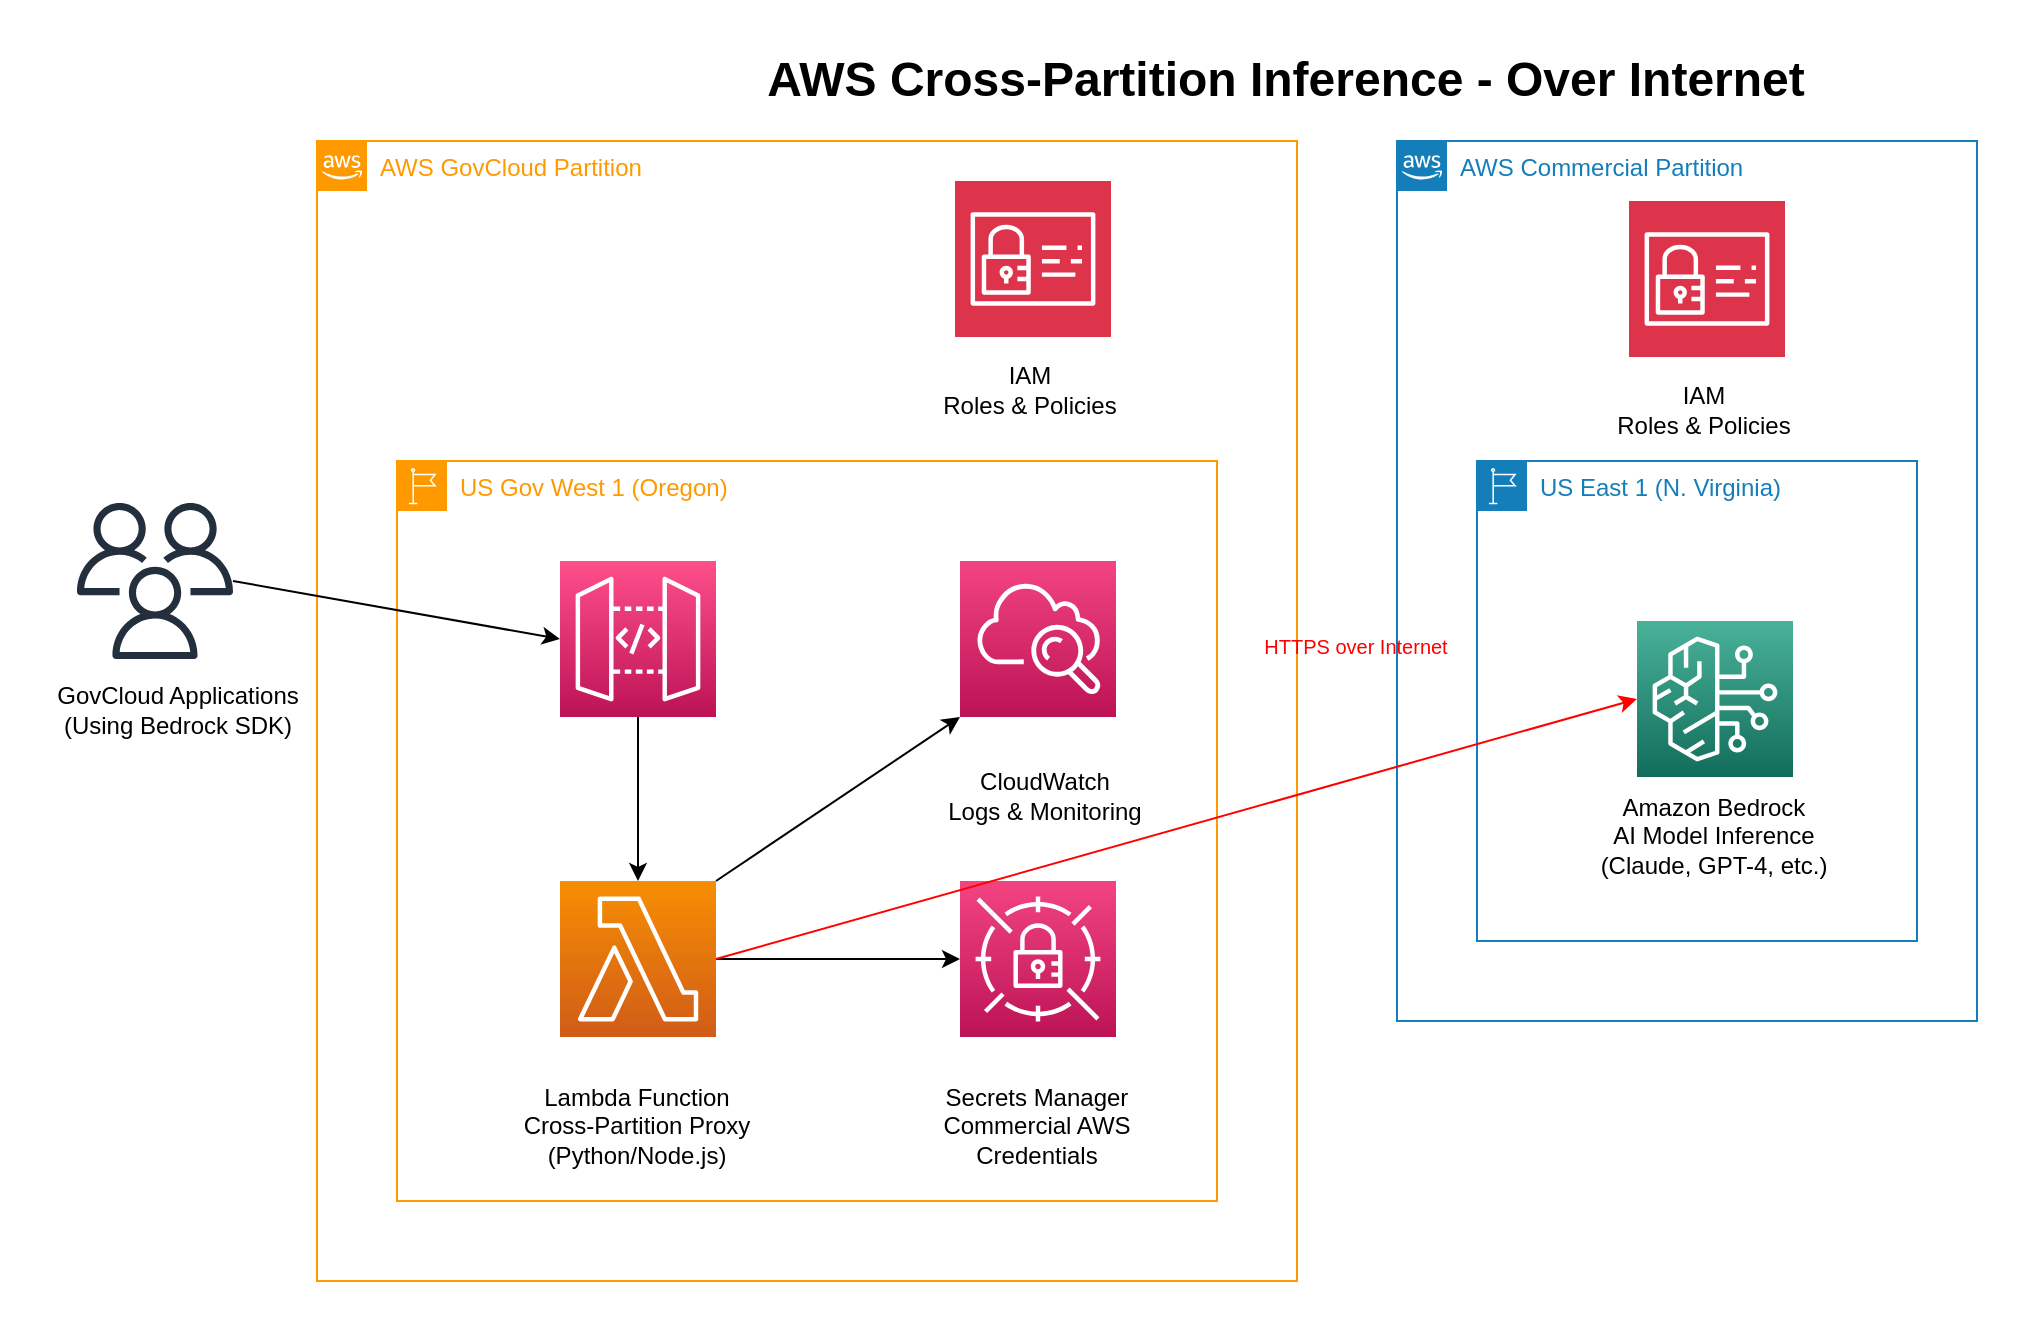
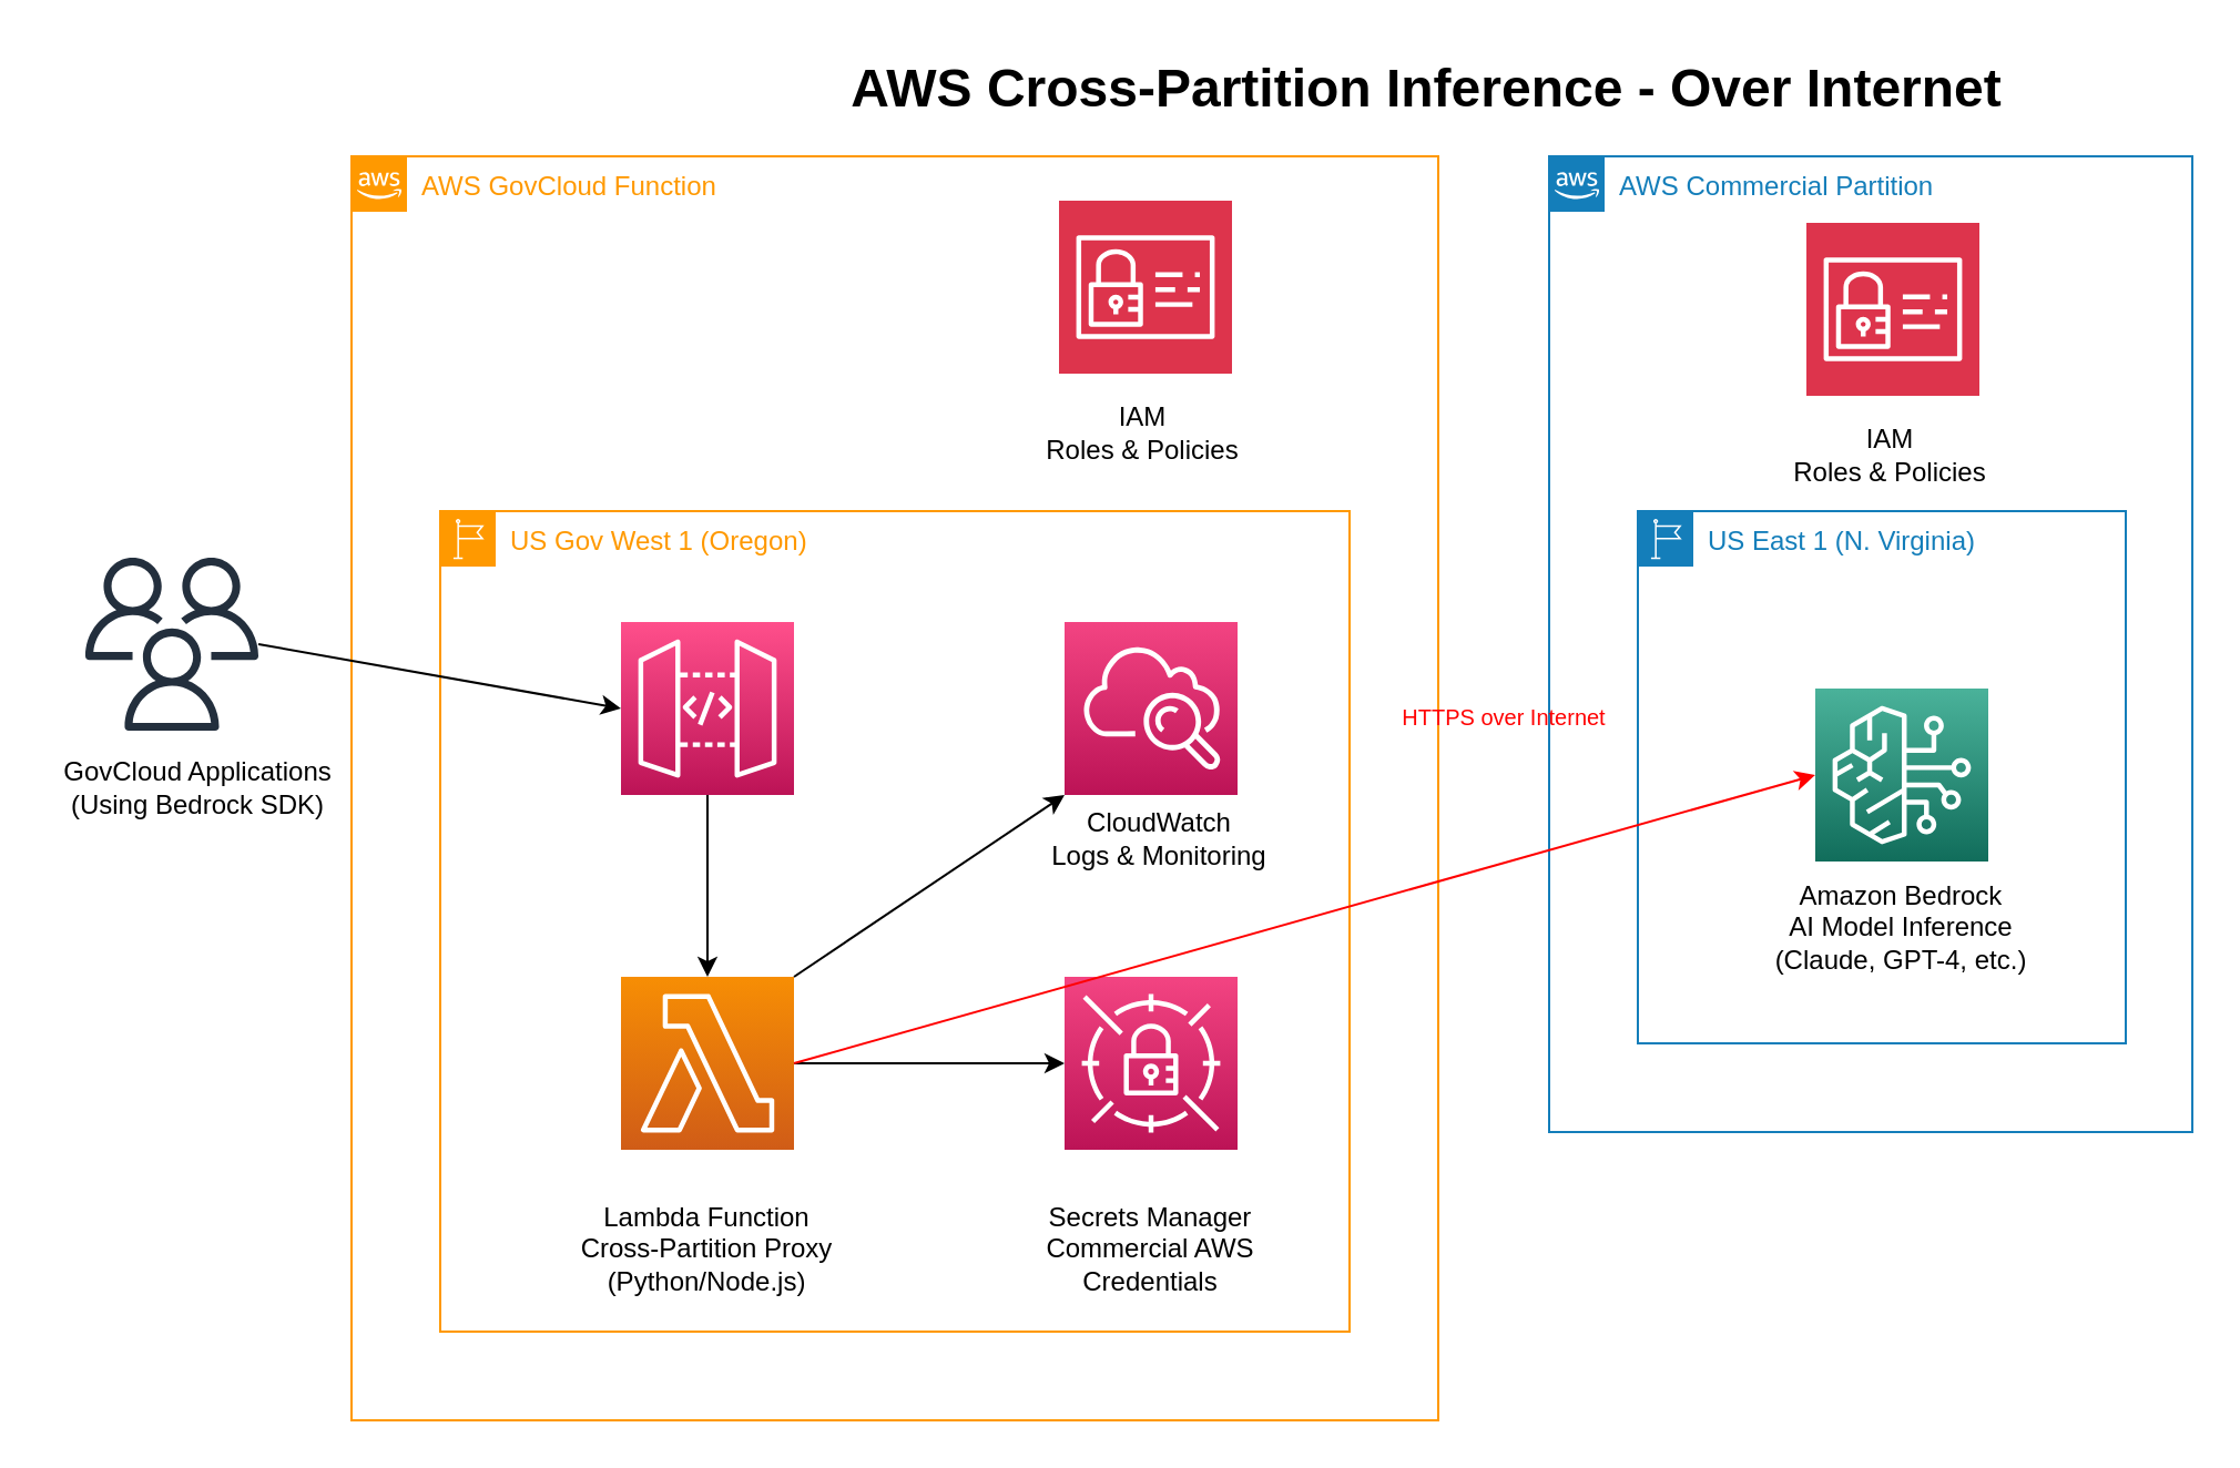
  <mxCell id="0" />
  <mxCell id="1" parent="0" />
  <mxCell id="2" value="AWS Cross-Partition Inference - Over Internet" style="text;html=1;strokeColor=none;fillColor=none;align=center;verticalAlign=middle;whiteSpace=wrap;rounded=0;fontSize=24;fontStyle=1;" parent="1" vertex="1"><mxGeometry x="308" y="20" width="670" height="40" as="geometry" /></mxCell>
- <mxCell id="3" value="AWS GovCloud Partition" style="points=[[0,0],[0.25,0],[0.5,0],[0.75,0],[1,0],[1,0.25],[1,0.5],[1,0.75],[1,1],[0.75,1],[0.5,1],[0.25,1],[0,1],[0,0.75],[0,0.5],[0,0.25]];outlineConnect=0;gradientColor=none;html=1;whiteSpace=wrap;fontSize=12;fontStyle=0;container=1;pointerEvents=0;collapsible=0;recursiveResize=0;shape=mxgraph.aws4.group;grIcon=mxgraph.aws4.group_aws_cloud_alt;strokeColor=#FF9900;fillColor=none;verticalAlign=top;align=left;spacingLeft=30;fontColor=#FF9900;dashed=0;" parent="1" vertex="1"><mxGeometry x="158" y="70" width="490" height="570" as="geometry" /></mxCell>
+ <mxCell id="3" value="AWS GovCloud Function" style="points=[[0,0],[0.25,0],[0.5,0],[0.75,0],[1,0],[1,0.25],[1,0.5],[1,0.75],[1,1],[0.75,1],[0.5,1],[0.25,1],[0,1],[0,0.75],[0,0.5],[0,0.25]];outlineConnect=0;gradientColor=none;html=1;whiteSpace=wrap;fontSize=12;fontStyle=0;container=1;pointerEvents=0;collapsible=0;recursiveResize=0;shape=mxgraph.aws4.group;grIcon=mxgraph.aws4.group_aws_cloud_alt;strokeColor=#FF9900;fillColor=none;verticalAlign=top;align=left;spacingLeft=30;fontColor=#FF9900;dashed=0;" parent="1" vertex="1"><mxGeometry x="158" y="70" width="490" height="570" as="geometry" /></mxCell>
  <mxCell id="4" value="US Gov West 1 (Oregon)" style="points=[[0,0],[0.25,0],[0.5,0],[0.75,0],[1,0],[1,0.25],[1,0.5],[1,0.75],[1,1],[0.75,1],[0.5,1],[0.25,1],[0,1],[0,0.75],[0,0.5],[0,0.25]];outlineConnect=0;gradientColor=none;html=1;whiteSpace=wrap;fontSize=12;fontStyle=0;container=1;pointerEvents=0;collapsible=0;recursiveResize=0;shape=mxgraph.aws4.group;grIcon=mxgraph.aws4.group_region;strokeColor=#FF9900;fillColor=none;verticalAlign=top;align=left;spacingLeft=30;fontColor=#FF9900;dashed=0;" parent="3" vertex="1"><mxGeometry x="40" y="160" width="410" height="370" as="geometry" /></mxCell>
  <mxCell id="5" value="Lambda Function&#10;Cross-Partition Proxy&#10;(Python/Node.js)" style="text;html=1;strokeColor=none;fillColor=none;align=center;verticalAlign=middle;whiteSpace=wrap;rounded=0;" parent="4" vertex="1"><mxGeometry x="54.5" y="310" width="131" height="45" as="geometry" /></mxCell>
  <mxCell id="6" value="Secrets Manager&#10;Commercial AWS&#10;Credentials" style="text;html=1;strokeColor=none;fillColor=none;align=center;verticalAlign=middle;whiteSpace=wrap;rounded=0;" parent="4" vertex="1"><mxGeometry x="254.5" y="310" width="131" height="45" as="geometry" /></mxCell>
  <mxCell id="7" value="" style="sketch=0;points=[[0,0,0],[0.25,0,0],[0.5,0,0],[0.75,0,0],[1,0,0],[0,1,0],[0.25,1,0],[0.5,1,0],[0.75,1,0],[1,1,0],[0,0.25,0],[0,0.5,0],[0,0.75,0],[1,0.25,0],[1,0.5,0],[1,0.75,0]];outlineConnect=0;fontColor=#232F3E;gradientColor=#FF4F8B;gradientDirection=north;fillColor=#BC1356;strokeColor=#ffffff;dashed=0;verticalLabelPosition=bottom;verticalAlign=top;align=center;html=1;fontSize=12;fontStyle=0;aspect=fixed;shape=mxgraph.aws4.resourceIcon;resIcon=mxgraph.aws4.api_gateway;" parent="4" vertex="1"><mxGeometry x="81.5" y="50" width="78" height="78" as="geometry" /></mxCell>
  <mxCell id="8" value="" style="sketch=0;points=[[0,0,0],[0.25,0,0],[0.5,0,0],[0.75,0,0],[1,0,0],[0,1,0],[0.25,1,0],[0.5,1,0],[0.75,1,0],[1,1,0],[0,0.25,0],[0,0.5,0],[0,0.75,0],[1,0.25,0],[1,0.5,0],[1,0.75,0]];outlineConnect=0;fontColor=#232F3E;gradientColor=#F78E04;gradientDirection=north;fillColor=#D05C17;strokeColor=#ffffff;dashed=0;verticalLabelPosition=bottom;verticalAlign=top;align=center;html=1;fontSize=12;fontStyle=0;aspect=fixed;shape=mxgraph.aws4.resourceIcon;resIcon=mxgraph.aws4.lambda;" parent="4" vertex="1"><mxGeometry x="81.5" y="210" width="78" height="78" as="geometry" /></mxCell>
  <mxCell id="9" value="" style="sketch=0;points=[[0,0,0],[0.25,0,0],[0.5,0,0],[0.75,0,0],[1,0,0],[0,1,0],[0.25,1,0],[0.5,1,0],[0.75,1,0],[1,1,0],[0,0.25,0],[0,0.5,0],[0,0.75,0],[1,0.25,0],[1,0.5,0],[1,0.75,0]];outlineConnect=0;fontColor=#232F3E;gradientColor=#F34482;gradientDirection=north;fillColor=#BC1356;strokeColor=#ffffff;dashed=0;verticalLabelPosition=bottom;verticalAlign=top;align=center;html=1;fontSize=12;fontStyle=0;aspect=fixed;shape=mxgraph.aws4.resourceIcon;resIcon=mxgraph.aws4.secrets_manager;" parent="4" vertex="1"><mxGeometry x="281.5" y="210" width="78" height="78" as="geometry" /></mxCell>
  <mxCell id="10" value="" style="sketch=0;points=[[0,0,0],[0.25,0,0],[0.5,0,0],[0.75,0,0],[1,0,0],[0,1,0],[0.25,1,0],[0.5,1,0],[0.75,1,0],[1,1,0],[0,0.25,0],[0,0.5,0],[0,0.75,0],[1,0.25,0],[1,0.5,0],[1,0.75,0]];outlineConnect=0;fontColor=#232F3E;gradientColor=#F34482;gradientDirection=north;fillColor=#BC1356;strokeColor=#ffffff;dashed=0;verticalLabelPosition=bottom;verticalAlign=top;align=center;html=1;fontSize=12;fontStyle=0;aspect=fixed;shape=mxgraph.aws4.resourceIcon;resIcon=mxgraph.aws4.cloudwatch;" parent="4" vertex="1"><mxGeometry x="281.5" y="50" width="78" height="78" as="geometry" /></mxCell>
  <mxCell id="11" value="" style="endArrow=classic;html=1;rounded=0;exitX=0.5;exitY=1;exitDx=0;exitDy=0;entryX=0.5;entryY=0;entryDx=0;entryDy=0;exitPerimeter=0;entryPerimeter=0;" parent="4" source="7" target="8" edge="1"><mxGeometry width="50" height="50" relative="1" as="geometry"><mxPoint x="181.5" y="80" as="sourcePoint" /><mxPoint x="231.5" y="30" as="targetPoint" /></mxGeometry></mxCell>
  <mxCell id="12" value="" style="endArrow=classic;html=1;rounded=0;exitX=1;exitY=0.5;exitDx=0;exitDy=0;entryX=0;entryY=0.5;entryDx=0;entryDy=0;exitPerimeter=0;entryPerimeter=0;" parent="4" source="8" target="9" edge="1"><mxGeometry width="50" height="50" relative="1" as="geometry"><mxPoint x="181.5" y="80" as="sourcePoint" /><mxPoint x="231.5" y="30" as="targetPoint" /></mxGeometry></mxCell>
  <mxCell id="13" value="" style="endArrow=classic;html=1;rounded=0;exitX=1;exitY=0;exitDx=0;exitDy=0;entryX=0;entryY=1;entryDx=0;entryDy=0;exitPerimeter=0;entryPerimeter=0;" parent="4" source="8" target="10" edge="1"><mxGeometry width="50" height="50" relative="1" as="geometry"><mxPoint x="181.5" y="80" as="sourcePoint" /><mxPoint x="231.5" y="30" as="targetPoint" /></mxGeometry></mxCell>
- <mxCell id="14" value="CloudWatch&#10;Logs &amp; Monitoring" style="text;html=1;strokeColor=none;fillColor=none;align=center;verticalAlign=middle;whiteSpace=wrap;rounded=0;" parent="4" vertex="1"><mxGeometry x="264.5" y="153" width="119" height="30" as="geometry" /></mxCell>
+ <mxCell id="14" value="CloudWatch&#10;Logs &amp; Monitoring" style="text;html=1;strokeColor=none;fillColor=none;align=center;verticalAlign=middle;whiteSpace=wrap;rounded=0;" parent="4" vertex="1"><mxGeometry x="264.5" y="133" width="119" height="30" as="geometry" /></mxCell>
  <mxCell id="15" value="IAM&#10;Roles &amp; Policies" style="text;html=1;strokeColor=none;fillColor=none;align=center;verticalAlign=middle;whiteSpace=wrap;rounded=0;" parent="3" vertex="1"><mxGeometry x="303" y="110" width="108" height="30" as="geometry" /></mxCell>
  <mxCell id="16" value="" style="sketch=0;points=[[0,0,0],[0.25,0,0],[0.5,0,0],[0.75,0,0],[1,0,0],[0,1,0],[0.25,1,0],[0.5,1,0],[0.75,1,0],[1,1,0],[0,0.25,0],[0,0.5,0],[0,0.75,0],[1,0.25,0],[1,0.5,0],[1,0.75,0]];outlineConnect=0;fontColor=#232F3E;fillColor=#DD344C;strokeColor=#ffffff;dashed=0;verticalLabelPosition=bottom;verticalAlign=top;align=center;html=1;fontSize=12;fontStyle=0;aspect=fixed;shape=mxgraph.aws4.resourceIcon;resIcon=mxgraph.aws4.identity_and_access_management;" parent="3" vertex="1"><mxGeometry x="319" y="20" width="78" height="78" as="geometry" /></mxCell>
  <mxCell id="17" value="AWS Commercial Partition" style="points=[[0,0],[0.25,0],[0.5,0],[0.75,0],[1,0],[1,0.25],[1,0.5],[1,0.75],[1,1],[0.75,1],[0.5,1],[0.25,1],[0,1],[0,0.75],[0,0.5],[0,0.25]];outlineConnect=0;gradientColor=none;html=1;whiteSpace=wrap;fontSize=12;fontStyle=0;container=1;pointerEvents=0;collapsible=0;recursiveResize=0;shape=mxgraph.aws4.group;grIcon=mxgraph.aws4.group_aws_cloud_alt;strokeColor=#147EBA;fillColor=none;verticalAlign=top;align=left;spacingLeft=30;fontColor=#147EBA;dashed=0;" parent="1" vertex="1"><mxGeometry x="698" y="70" width="290" height="440" as="geometry" /></mxCell>
  <mxCell id="18" value="US East 1 (N. Virginia)" style="points=[[0,0],[0.25,0],[0.5,0],[0.75,0],[1,0],[1,0.25],[1,0.5],[1,0.75],[1,1],[0.75,1],[0.5,1],[0.25,1],[0,1],[0,0.75],[0,0.5],[0,0.25]];outlineConnect=0;gradientColor=none;html=1;whiteSpace=wrap;fontSize=12;fontStyle=0;container=1;pointerEvents=0;collapsible=0;recursiveResize=0;shape=mxgraph.aws4.group;grIcon=mxgraph.aws4.group_region;strokeColor=#147EBA;fillColor=none;verticalAlign=top;align=left;spacingLeft=30;fontColor=#147EBA;dashed=0;" parent="17" vertex="1"><mxGeometry x="40" y="160" width="220" height="240" as="geometry" /></mxCell>
  <mxCell id="19" value="" style="sketch=0;points=[[0,0,0],[0.25,0,0],[0.5,0,0],[0.75,0,0],[1,0,0],[0,1,0],[0.25,1,0],[0.5,1,0],[0.75,1,0],[1,1,0],[0,0.25,0],[0,0.5,0],[0,0.75,0],[1,0.25,0],[1,0.5,0],[1,0.75,0]];outlineConnect=0;fontColor=#232F3E;gradientColor=#4AB29A;gradientDirection=north;fillColor=#116D5B;strokeColor=#ffffff;dashed=0;verticalLabelPosition=bottom;verticalAlign=top;align=center;html=1;fontSize=12;fontStyle=0;aspect=fixed;shape=mxgraph.aws4.resourceIcon;resIcon=mxgraph.aws4.bedrock;" parent="18" vertex="1"><mxGeometry x="80" y="80" width="78" height="78" as="geometry" /></mxCell>
  <mxCell id="20" value="Amazon Bedrock&#10;AI Model Inference&#10;(Claude, GPT-4, etc.)" style="text;html=1;strokeColor=none;fillColor=none;align=center;verticalAlign=middle;whiteSpace=wrap;rounded=0;" parent="18" vertex="1"><mxGeometry x="50" y="165" width="138" height="45" as="geometry" /></mxCell>
  <mxCell id="21" value="HTTPS over Internet" style="text;html=1;strokeColor=none;fillColor=none;align=center;verticalAlign=middle;whiteSpace=wrap;rounded=0;fontSize=10;fontColor=#FF0000;" parent="17" vertex="1"><mxGeometry x="-80" y="243" width="120" height="20" as="geometry" /></mxCell>
  <mxCell id="22" value="IAM&#10;Roles &amp; Policies" style="text;html=1;strokeColor=none;fillColor=none;align=center;verticalAlign=middle;whiteSpace=wrap;rounded=0;" vertex="1" parent="17"><mxGeometry x="100" y="120" width="108" height="30" as="geometry" /></mxCell>
  <mxCell id="23" value="" style="sketch=0;points=[[0,0,0],[0.25,0,0],[0.5,0,0],[0.75,0,0],[1,0,0],[0,1,0],[0.25,1,0],[0.5,1,0],[0.75,1,0],[1,1,0],[0,0.25,0],[0,0.5,0],[0,0.75,0],[1,0.25,0],[1,0.5,0],[1,0.75,0]];outlineConnect=0;fontColor=#232F3E;fillColor=#DD344C;strokeColor=#ffffff;dashed=0;verticalLabelPosition=bottom;verticalAlign=top;align=center;html=1;fontSize=12;fontStyle=0;aspect=fixed;shape=mxgraph.aws4.resourceIcon;resIcon=mxgraph.aws4.identity_and_access_management;" vertex="1" parent="17"><mxGeometry x="116" y="30" width="78" height="78" as="geometry" /></mxCell>
  <mxCell id="24" value="" style="sketch=0;outlineConnect=0;fontColor=#232F3E;gradientColor=none;fillColor=#232F3D;strokeColor=none;dashed=0;verticalLabelPosition=bottom;verticalAlign=top;align=center;html=1;fontSize=12;fontStyle=0;aspect=fixed;pointerEvents=1;shape=mxgraph.aws4.users;" parent="1" vertex="1"><mxGeometry x="38" y="251" width="78" height="78" as="geometry" /></mxCell>
  <mxCell id="25" value="GovCloud Applications&#10;(Using Bedrock SDK)" style="text;html=1;strokeColor=none;fillColor=none;align=center;verticalAlign=middle;whiteSpace=wrap;rounded=0;" parent="1" vertex="1"><mxGeometry x="20" y="340" width="138" height="30" as="geometry" /></mxCell>
  <mxCell id="26" value="" style="endArrow=classic;html=1;rounded=0;exitX=1;exitY=0.5;exitDx=0;exitDy=0;entryX=0;entryY=0.5;entryDx=0;entryDy=0;exitPerimeter=0;entryPerimeter=0;" parent="1" source="24" target="7" edge="1"><mxGeometry width="50" height="50" relative="1" as="geometry"><mxPoint x="378" y="390" as="sourcePoint" /><mxPoint x="428" y="340" as="targetPoint" /></mxGeometry></mxCell>
  <mxCell id="27" value="" style="endArrow=classic;html=1;rounded=0;strokeColor=#FF0000;exitX=1;exitY=0.5;exitDx=0;exitDy=0;entryX=0;entryY=0.5;entryDx=0;entryDy=0;exitPerimeter=0;entryPerimeter=0;" parent="1" source="8" target="19" edge="1"><mxGeometry width="50" height="50" relative="1" as="geometry"><mxPoint x="378" y="390" as="sourcePoint" /><mxPoint x="428" y="340" as="targetPoint" /></mxGeometry></mxCell>
